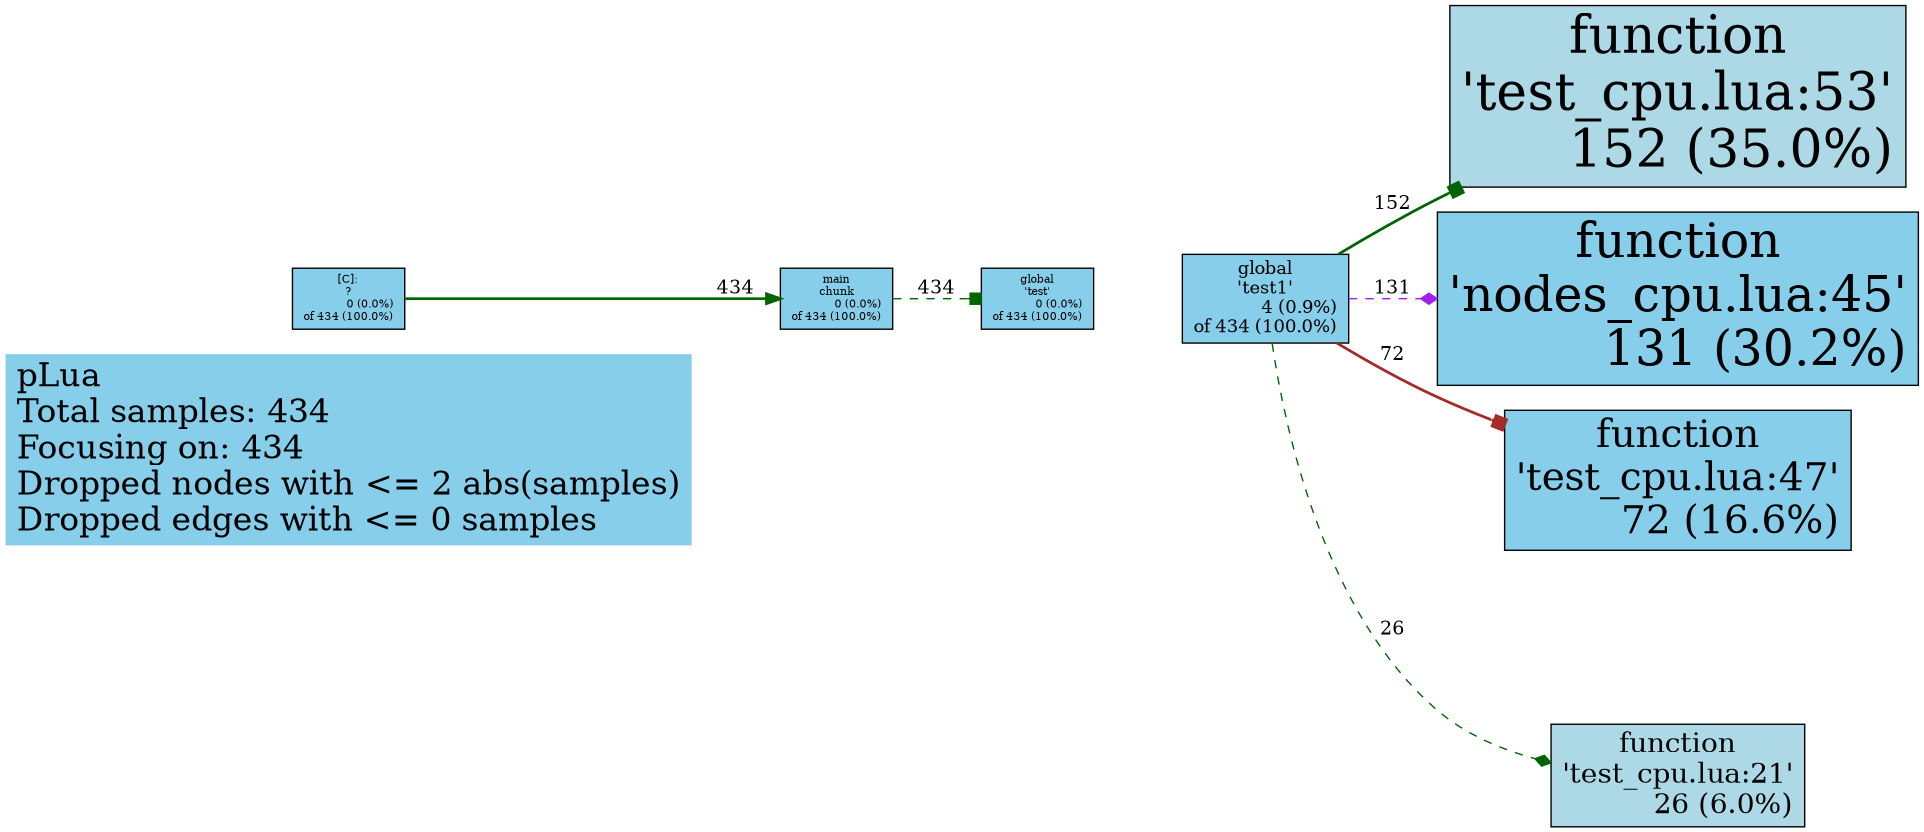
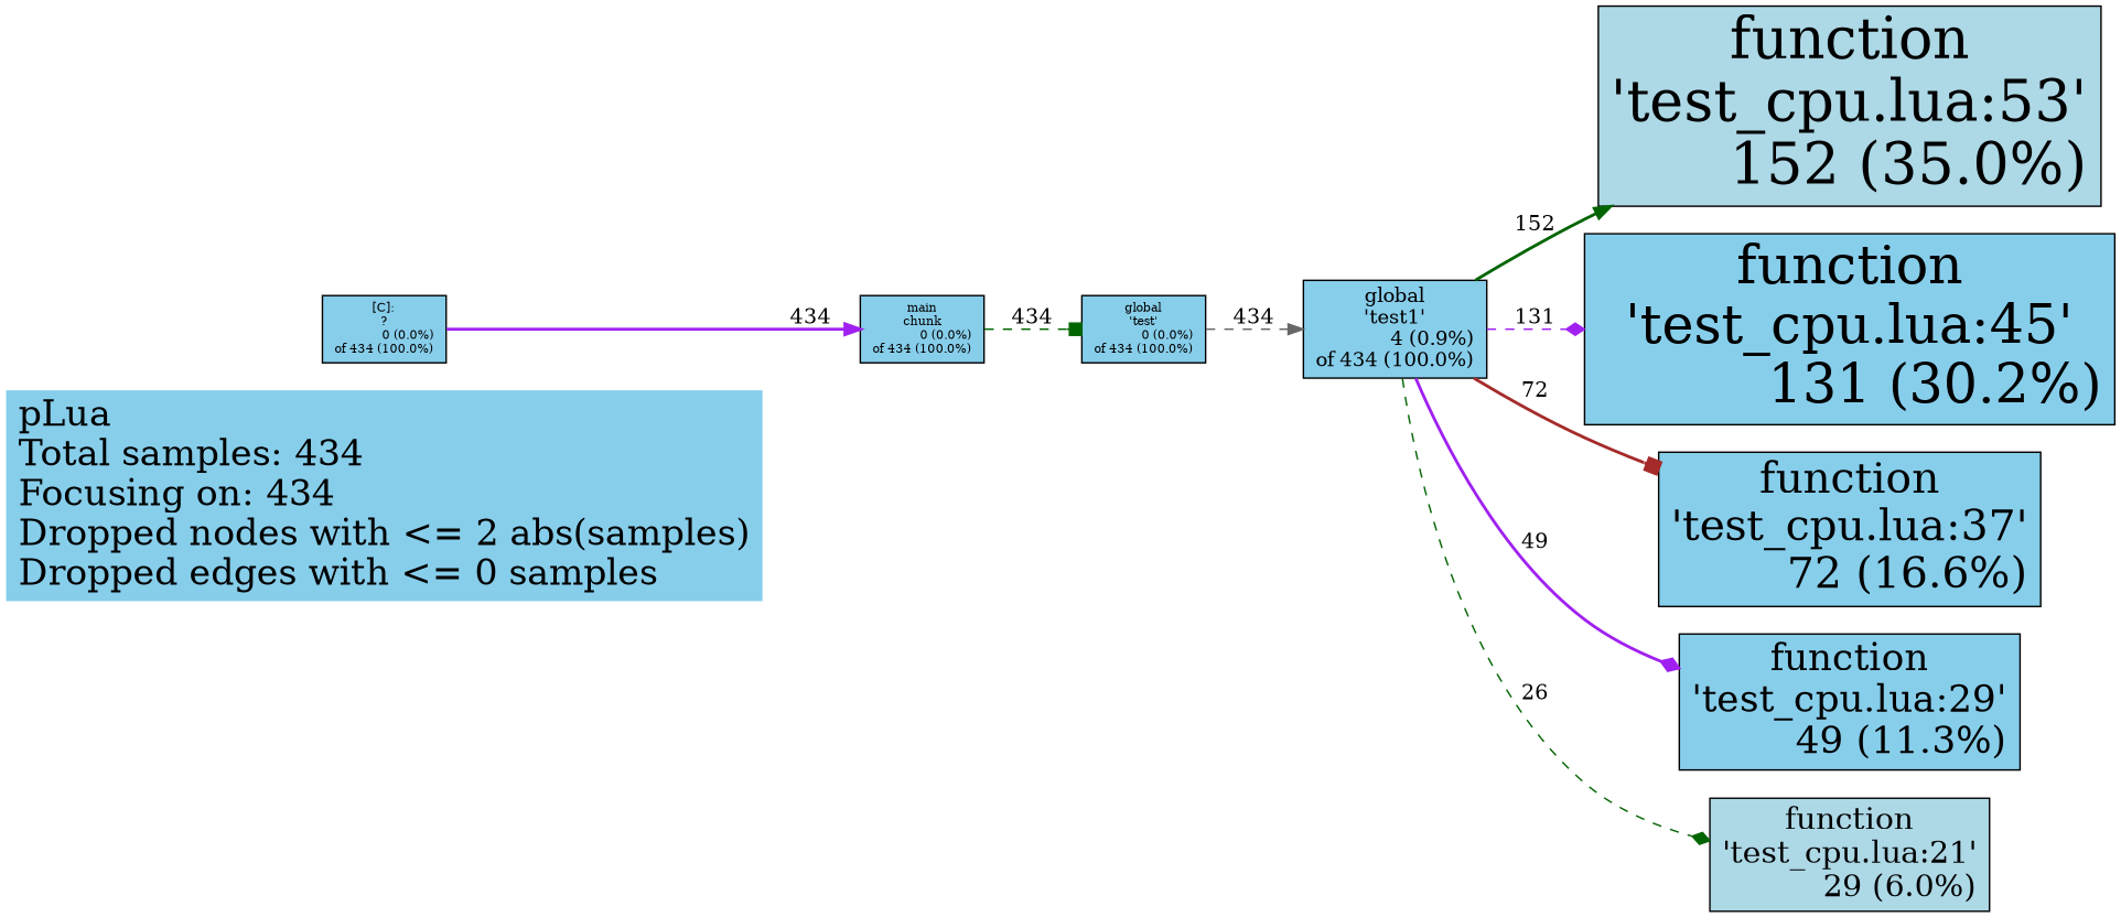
  digraph {
    rankdir=LR
    node [fillcolor=skyblue fontsize=8.0 shape=box style=filled]
    edge [arrowhead=box color=purple style=bold weight=70]
    n1 [fontsize=24 height=0.25 label="pLua\lTotal samples: 434\lFocusing on: 434\lDropped nodes with <= 2 abs(samples)\lDropped edges with <= 0 samples\l" shape=plaintext width=0.375]
    n2 [height=0.25 label="[C]:\n?\n0 (0.0%)\rof 434 (100.0%)\r" width=0.375]
    n3 [height=0.25 label="main\nchunk\n0 (0.0%)\rof 434 (100.0%)\r" width=0.375]
    n4 [height=0.25 label="global\n'test'\n0 (0.0%)\rof 434 (100.0%)\r" width=0.375]
    n5 [fontsize=12.8 height=0.25 label="global\n'test1'\n4 (0.9%)\rof 434 (100.0%)\r" width=0.375]
    n6 [fillcolor=lightblue fontsize=37.6 height=0.25 label="function\n'test_cpu.lua:53'\n152 (35.0%)\r" width=0.375]
-   n7 [fontsize=35.5 height=0.25 label="function\n'nodes_cpu.lua:45'\n131 (30.2%)\r" width=0.375]
-   n8 [fontsize=28.4 height=0.25 label="function\n'test_cpu.lua:47'\n72 (16.6%)\r" width=0.375]
-   n10 [fillcolor=lightblue fontsize=20.2 height=0.25 label="function\n'test_cpu.lua:21'\n26 (6.0%)\r" width=0.375]
-   n2 -> n3 [arrowhead=normal color=darkgreen label=434]
+   n7 [fontsize=35.5 height=0.25 label="function\n'test_cpu.lua:45'\n131 (30.2%)\r" width=0.375]
+   n8 [fontsize=28.4 height=0.25 label="function\n'test_cpu.lua:37'\n72 (16.6%)\r" width=0.375]
+   n9 [fontsize=24.8 height=0.25 label="function\n'test_cpu.lua:29'\n49 (11.3%)\r" width=0.375]
+   n10 [fillcolor=lightblue fontsize=20.2 height=0.25 label="function\n'test_cpu.lua:21'\n29 (6.0%)\r" width=0.375]
+   n2 -> n3 [arrowhead=normal label=434]
    n3 -> n4 [color=darkgreen label=434 style=dashed]
-   n5 -> n6 [color=darkgreen label=152 weight=33]
+   n4 -> n5 [arrowhead=normal color=gray40 label=434 style=dashed]
+   n5 -> n6 [arrowhead=normal color=darkgreen label=152 weight=33]
    n5 -> n7 [arrowhead=diamond label=131 style=dashed weight=30]
    n5 -> n8 [color=brown label=72 weight=19]
+   n5 -> n9 [arrowhead=diamond label=49 weight=15]
    n5 -> n10 [arrowhead=diamond color=darkgreen label=26 style=dashed weight=9]
  }
